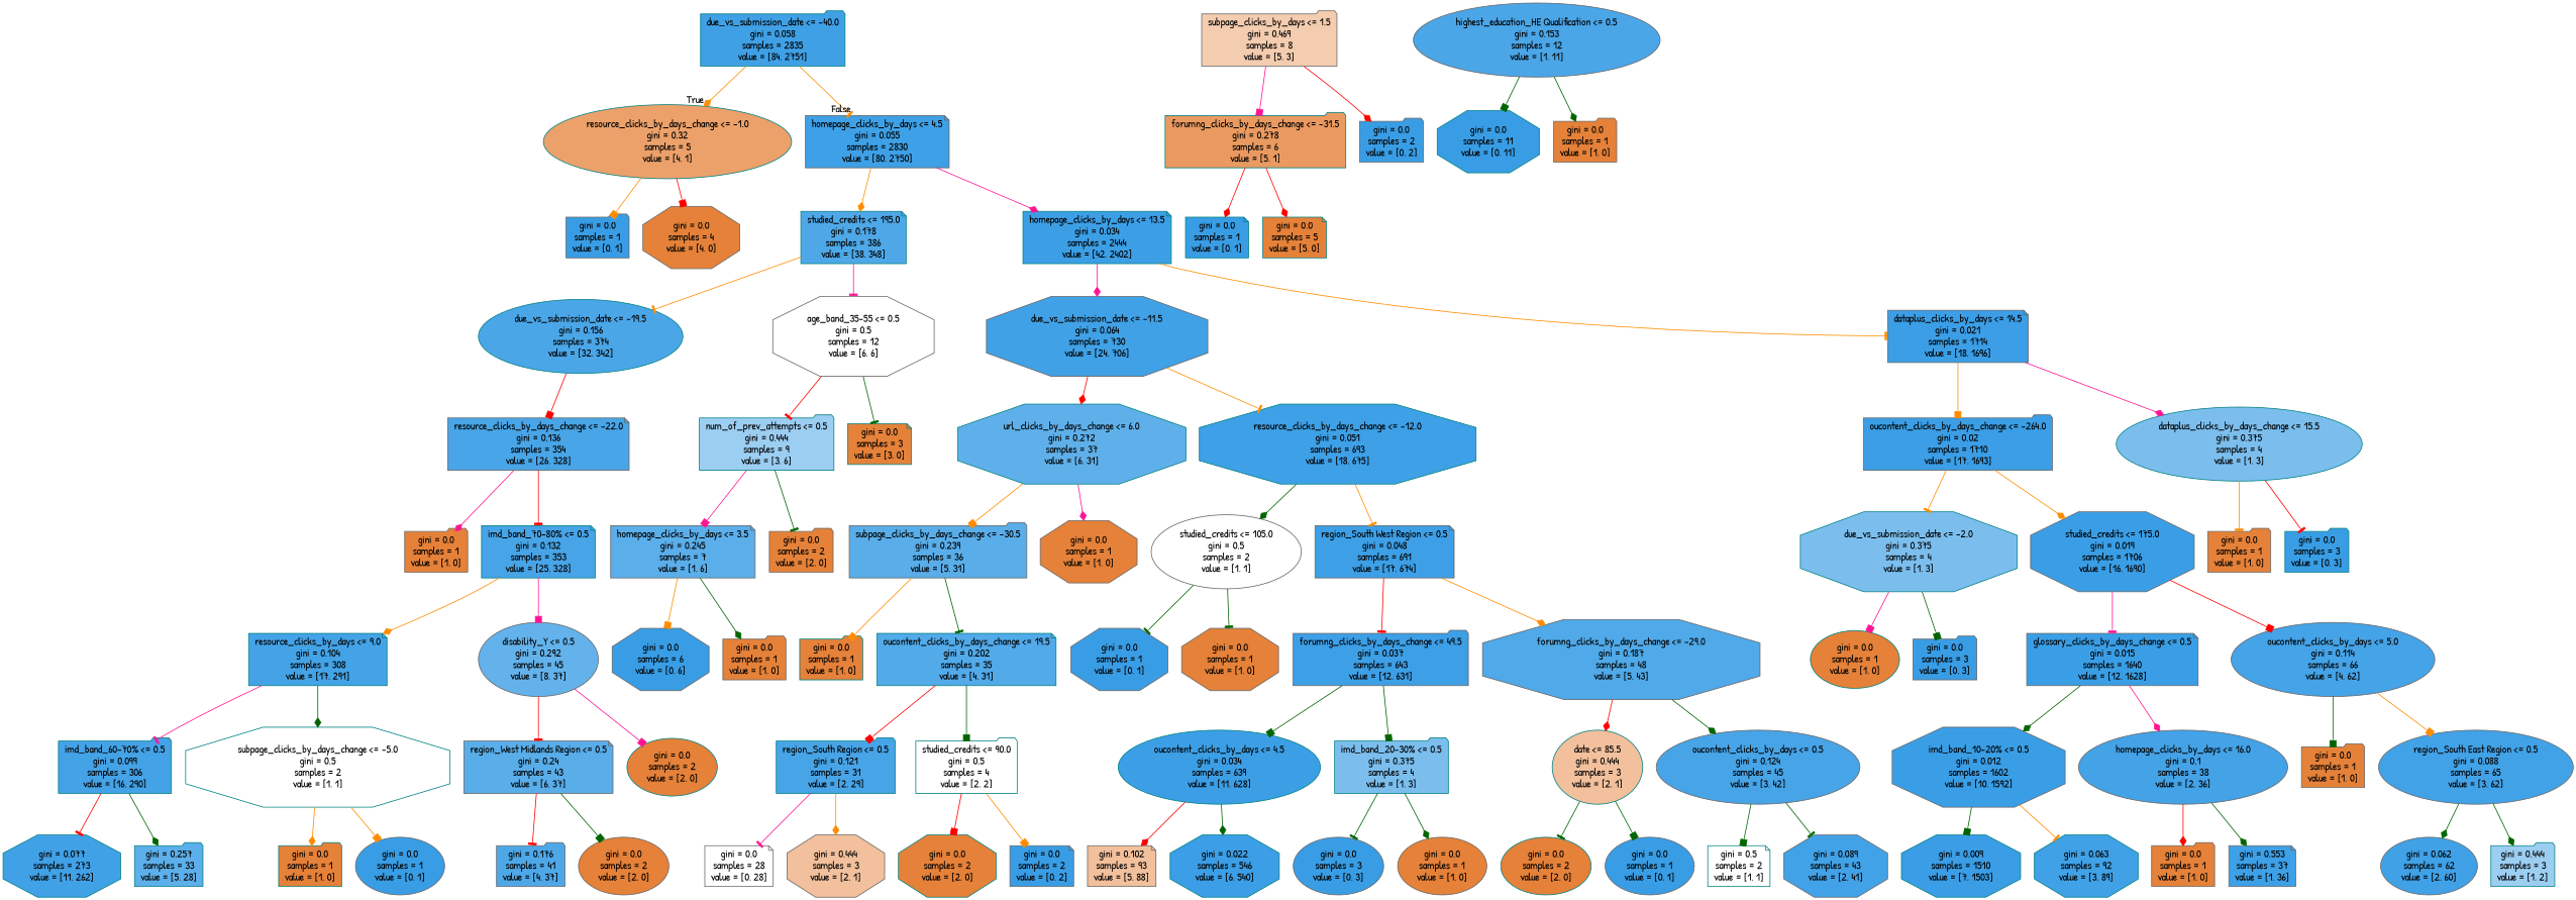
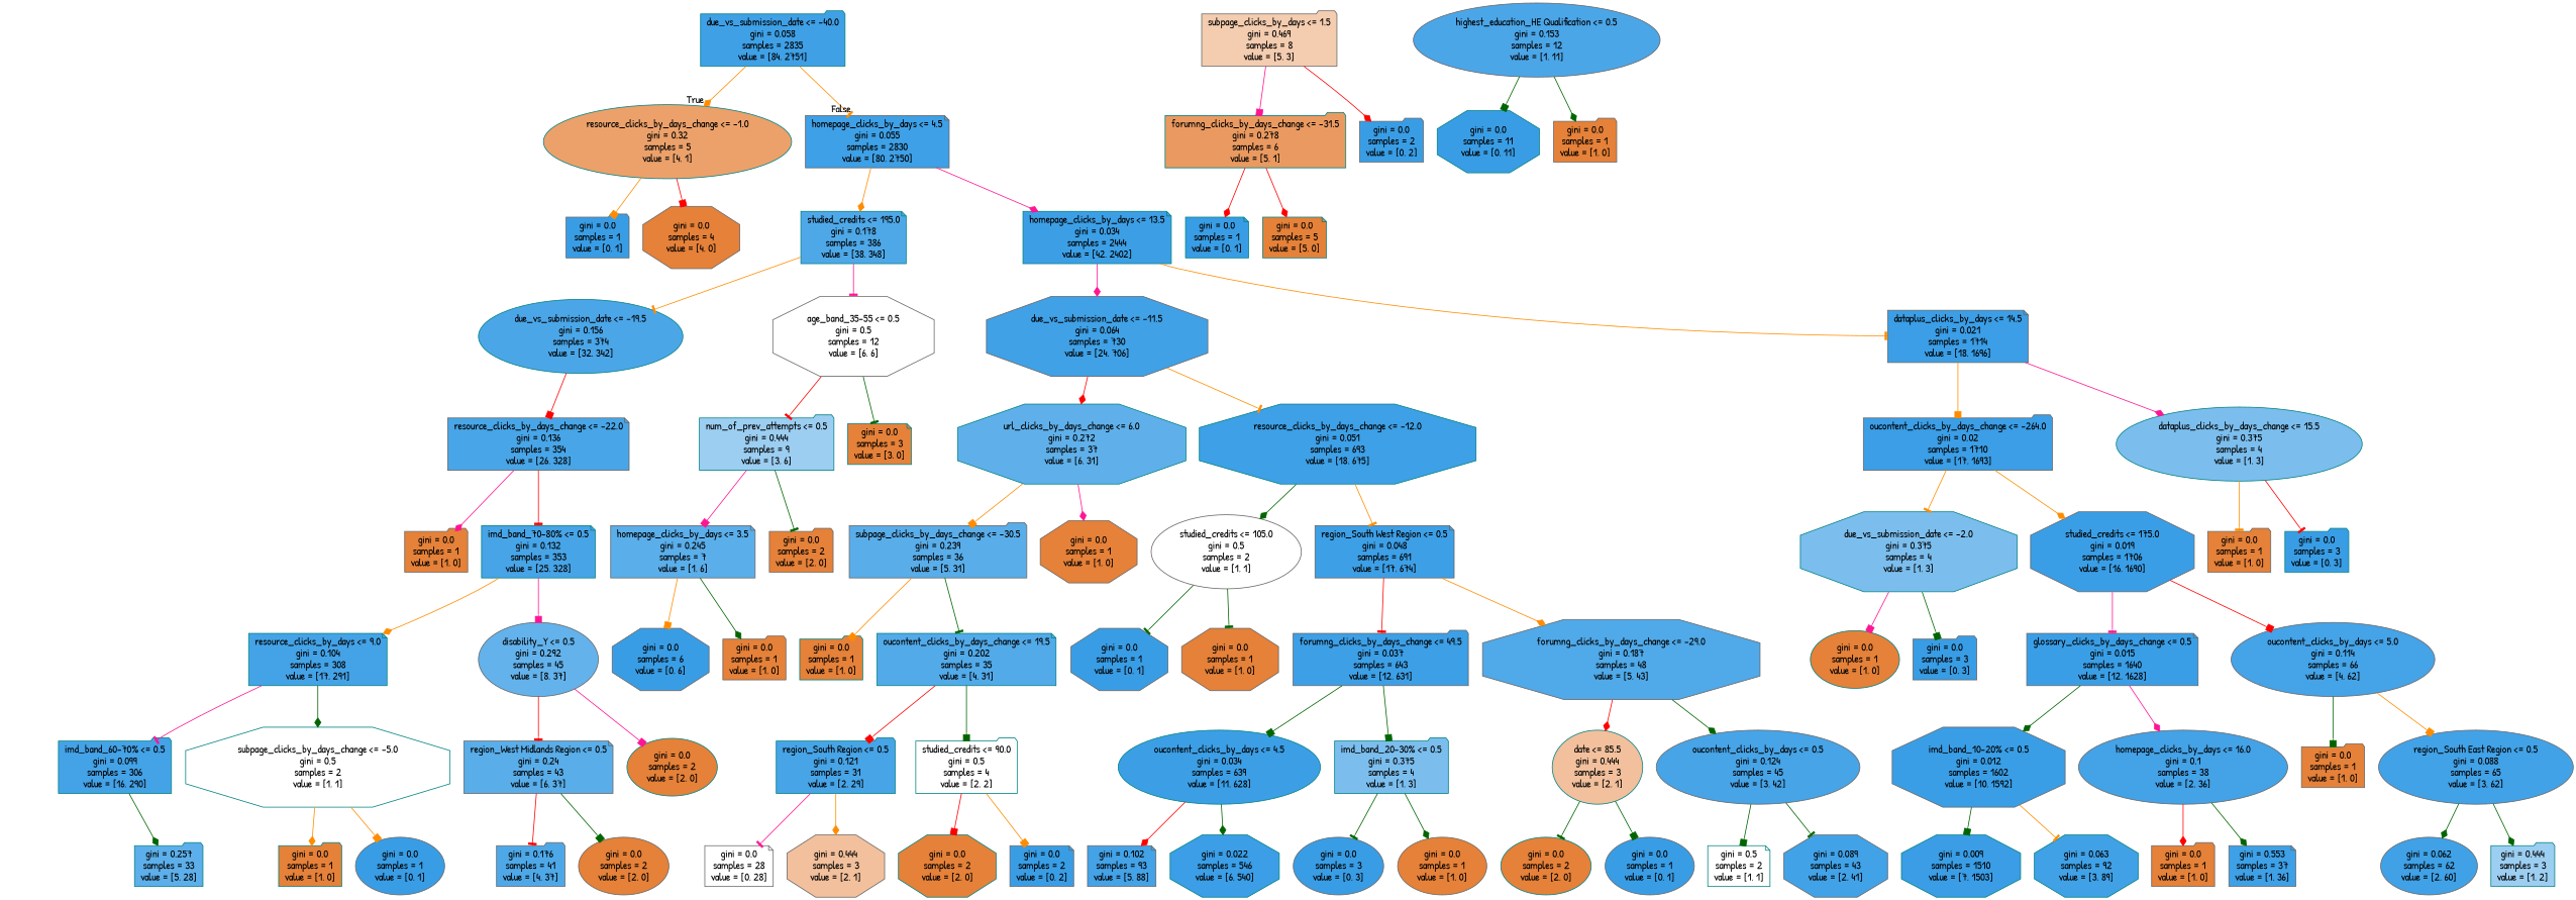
  digraph {
    fontname="Patrick Hand"
    node [color=gray40 fillcolor="#e58139ff" fontname="Patrick Hand" shape=folder style=filled]
    edge [arrowhead=diamond color=darkgreen fontname="Patrick Hand"]
    n1 [color=teal fillcolor="#399de5f7" label="due_vs_submission_date <= -40.0\ngini = 0.058\nsamples = 2835\nvalue = [84, 2751]"]
    n2 [color=teal fillcolor="#e58139bf" label="resource_clicks_by_days_change <= -1.0\ngini = 0.32\nsamples = 5\nvalue = [4, 1]" shape=ellipse]
    n3 [fillcolor="#399de5f8" label="homepage_clicks_by_days <= 4.5\ngini = 0.055\nsamples = 2830\nvalue = [80, 2750]" shape=note]
    n4 [fillcolor="#399de5ff" label="gini = 0.0\nsamples = 1\nvalue = [0, 1]"]
    n5 [label="gini = 0.0\nsamples = 4\nvalue = [4, 0]" shape=octagon]
    n6 [color=teal fillcolor="#399de5e3" label="studied_credits <= 195.0\ngini = 0.178\nsamples = 386\nvalue = [38, 348]" shape=note]
    n7 [color=teal fillcolor="#399de5fb" label="homepage_clicks_by_days <= 13.5\ngini = 0.034\nsamples = 2444\nvalue = [42, 2402]" shape=note]
    n8 [color=teal fillcolor="#399de5e7" label="due_vs_submission_date <= -19.5\ngini = 0.156\nsamples = 374\nvalue = [32, 342]" shape=ellipse]
    n9 [fillcolor="#e5813900" label="age_band_35-55 <= 0.5\ngini = 0.5\nsamples = 12\nvalue = [6, 6]" shape=octagon]
    n10 [fillcolor="#399de5f6" label="due_vs_submission_date <= -11.5\ngini = 0.064\nsamples = 730\nvalue = [24, 706]" shape=octagon]
    n11 [fillcolor="#399de5fc" label="dataplus_clicks_by_days <= 14.5\ngini = 0.021\nsamples = 1714\nvalue = [18, 1696]" shape=note]
    n12 [fillcolor="#399de5eb" label="resource_clicks_by_days_change <= -22.0\ngini = 0.136\nsamples = 354\nvalue = [26, 328]" shape=note]
    n13 [color=teal fillcolor="#399de57f" label="num_of_prev_attempts <= 0.5\ngini = 0.444\nsamples = 9\nvalue = [3, 6]"]
    n14 [color=teal label="gini = 0.0\nsamples = 3\nvalue = [3, 0]" shape=note]
    n15 [label="gini = 0.0\nsamples = 1\nvalue = [1, 0]"]
    n16 [color=teal fillcolor="#399de5ec" label="imd_band_70-80% <= 0.5\ngini = 0.132\nsamples = 353\nvalue = [25, 328]" shape=note]
    n17 [fillcolor="#e5813966" label="subpage_clicks_by_days <= 1.5\ngini = 0.469\nsamples = 8\nvalue = [5, 3]"]
    n18 [color=teal fillcolor="#e58139cc" label="forumng_clicks_by_days_change <= -31.5\ngini = 0.278\nsamples = 6\nvalue = [5, 1]"]
    n19 [fillcolor="#399de5ff" label="gini = 0.0\nsamples = 2\nvalue = [0, 2]"]
    n20 [fillcolor="#399de5e8" label="highest_education_HE Qualification <= 0.5\ngini = 0.153\nsamples = 12\nvalue = [1, 11]" shape=ellipse]
    n21 [color=teal fillcolor="#399de5ff" label="gini = 0.0\nsamples = 11\nvalue = [0, 11]" shape=octagon]
    n22 [label="gini = 0.0\nsamples = 1\nvalue = [1, 0]"]
    n23 [color=teal fillcolor="#399de5ff" label="gini = 0.0\nsamples = 1\nvalue = [0, 1]" shape=note]
    n24 [color=teal label="gini = 0.0\nsamples = 5\nvalue = [5, 0]" shape=note]
    n25 [color=teal fillcolor="#399de5f0" label="resource_clicks_by_days <= 9.0\ngini = 0.104\nsamples = 308\nvalue = [17, 291]" shape=note]
    n26 [fillcolor="#399de5c8" label="disability_Y <= 0.5\ngini = 0.292\nsamples = 45\nvalue = [8, 37]" shape=ellipse]
    n27 [color=teal fillcolor="#399de5f1" label="imd_band_60-70% <= 0.5\ngini = 0.099\nsamples = 306\nvalue = [16, 290]"]
    n28 [color=teal fillcolor="#e5813900" label="subpage_clicks_by_days_change <= -5.0\ngini = 0.5\nsamples = 2\nvalue = [1, 1]" shape=octagon]
    n29 [fillcolor="#399de5d6" label="region_West Midlands Region <= 0.5\ngini = 0.24\nsamples = 43\nvalue = [6, 37]" shape=note]
    n30 [color=teal label="gini = 0.0\nsamples = 2\nvalue = [2, 0]" shape=ellipse]
-   n31 [color=teal fillcolor="#399de5f4" label="gini = 0.077\nsamples = 273\nvalue = [11, 262]" shape=octagon]
    n32 [color=teal fillcolor="#399de5d1" label="gini = 0.257\nsamples = 33\nvalue = [5, 28]"]
    n33 [color=teal label="gini = 0.0\nsamples = 1\nvalue = [1, 0]"]
    n34 [fillcolor="#399de5ff" label="gini = 0.0\nsamples = 1\nvalue = [0, 1]" shape=ellipse]
    n35 [fillcolor="#399de5e3" label="gini = 0.176\nsamples = 41\nvalue = [4, 37]"]
    n36 [label="gini = 0.0\nsamples = 2\nvalue = [2, 0]" shape=ellipse]
    n37 [fillcolor="#399de5d4" label="homepage_clicks_by_days <= 3.5\ngini = 0.245\nsamples = 7\nvalue = [1, 6]" shape=note]
    n38 [label="gini = 0.0\nsamples = 2\nvalue = [2, 0]"]
    n39 [fillcolor="#399de5ff" label="gini = 0.0\nsamples = 6\nvalue = [0, 6]" shape=octagon]
    n40 [label="gini = 0.0\nsamples = 1\nvalue = [1, 0]"]
    n41 [color=teal fillcolor="#399de5ce" label="url_clicks_by_days_change <= 6.0\ngini = 0.272\nsamples = 37\nvalue = [6, 31]" shape=octagon]
    n42 [color=teal fillcolor="#399de5f8" label="resource_clicks_by_days_change <= -12.0\ngini = 0.051\nsamples = 693\nvalue = [18, 675]" shape=octagon]
    n43 [fillcolor="#399de5fc" label="oucontent_clicks_by_days_change <= -264.0\ngini = 0.02\nsamples = 1710\nvalue = [17, 1693]"]
    n44 [color=teal fillcolor="#399de5aa" label="dataplus_clicks_by_days_change <= 15.5\ngini = 0.375\nsamples = 4\nvalue = [1, 3]" shape=ellipse]
    n45 [fillcolor="#399de5d6" label="subpage_clicks_by_days_change <= -30.5\ngini = 0.239\nsamples = 36\nvalue = [5, 31]"]
    n46 [label="gini = 0.0\nsamples = 1\nvalue = [1, 0]" shape=octagon]
    n47 [fillcolor="#e5813900" label="studied_credits <= 105.0\ngini = 0.5\nsamples = 2\nvalue = [1, 1]" shape=ellipse]
    n48 [fillcolor="#399de5f9" label="region_South West Region <= 0.5\ngini = 0.048\nsamples = 691\nvalue = [17, 674]" shape=note]
    n49 [color=teal label="gini = 0.0\nsamples = 1\nvalue = [1, 0]"]
    n50 [color=teal fillcolor="#399de5de" label="oucontent_clicks_by_days_change <= 19.5\ngini = 0.202\nsamples = 35\nvalue = [4, 31]" shape=note]
    n51 [color=teal fillcolor="#399de5ed" label="region_South Region <= 0.5\ngini = 0.121\nsamples = 31\nvalue = [2, 29]"]
    n52 [color=teal fillcolor="#e5813900" label="studied_credits <= 90.0\ngini = 0.5\nsamples = 4\nvalue = [2, 2]"]
    n53 [fillcolor="#e5813900" label="gini = 0.0\nsamples = 28\nvalue = [0, 28]" shape=note]
    n54 [fillcolor="#e581397f" label="gini = 0.444\nsamples = 3\nvalue = [2, 1]" shape=octagon]
    n55 [color=teal label="gini = 0.0\nsamples = 2\nvalue = [2, 0]" shape=octagon]
    n56 [fillcolor="#399de5ff" label="gini = 0.0\nsamples = 2\nvalue = [0, 2]" shape=note]
    n57 [fillcolor="#399de5ff" label="gini = 0.0\nsamples = 1\nvalue = [0, 1]" shape=octagon]
    n58 [label="gini = 0.0\nsamples = 1\nvalue = [1, 0]" shape=octagon]
    n59 [fillcolor="#399de5fa" label="forumng_clicks_by_days_change <= 49.5\ngini = 0.037\nsamples = 643\nvalue = [12, 631]"]
    n60 [fillcolor="#399de5e1" label="forumng_clicks_by_days_change <= -29.0\ngini = 0.187\nsamples = 48\nvalue = [5, 43]" shape=octagon]
    n61 [color=teal fillcolor="#399de5fb" label="oucontent_clicks_by_days <= 4.5\ngini = 0.034\nsamples = 639\nvalue = [11, 628]" shape=ellipse]
    n62 [color=teal fillcolor="#399de5aa" label="imd_band_20-30% <= 0.5\ngini = 0.375\nsamples = 4\nvalue = [1, 3]"]
    n63 [color=teal fillcolor="#e581397f" label="date <= 85.5\ngini = 0.444\nsamples = 3\nvalue = [2, 1]" shape=ellipse]
    n64 [fillcolor="#399de5ed" label="oucontent_clicks_by_days <= 0.5\ngini = 0.124\nsamples = 45\nvalue = [3, 42]" shape=ellipse]
-   n65 [fillcolor="#e581397f" label="gini = 0.102\nsamples = 93\nvalue = [5, 88]" shape=note]
+   n65 [fillcolor="#399de5f1" label="gini = 0.102\nsamples = 93\nvalue = [5, 88]" shape=note]
    n66 [color=teal fillcolor="#399de5fc" label="gini = 0.022\nsamples = 546\nvalue = [6, 540]" shape=octagon]
    n67 [fillcolor="#399de5ff" label="gini = 0.0\nsamples = 3\nvalue = [0, 3]" shape=ellipse]
    n68 [label="gini = 0.0\nsamples = 1\nvalue = [1, 0]" shape=ellipse]
    n69 [color=teal label="gini = 0.0\nsamples = 2\nvalue = [2, 0]" shape=ellipse]
    n70 [fillcolor="#399de5ff" label="gini = 0.0\nsamples = 1\nvalue = [0, 1]" shape=ellipse]
    n71 [color=teal fillcolor="#e5813900" label="gini = 0.5\nsamples = 2\nvalue = [1, 1]" shape=note]
    n72 [fillcolor="#399de5f3" label="gini = 0.089\nsamples = 43\nvalue = [2, 41]" shape=octagon]
    n73 [color=teal fillcolor="#399de5aa" label="due_vs_submission_date <= -2.0\ngini = 0.375\nsamples = 4\nvalue = [1, 3]" shape=octagon]
    n74 [fillcolor="#399de5fd" label="studied_credits <= 175.0\ngini = 0.019\nsamples = 1706\nvalue = [16, 1690]" shape=octagon]
    n75 [label="gini = 0.0\nsamples = 1\nvalue = [1, 0]"]
    n76 [color=teal fillcolor="#399de5ff" label="gini = 0.0\nsamples = 3\nvalue = [0, 3]"]
    n77 [color=teal label="gini = 0.0\nsamples = 1\nvalue = [1, 0]" shape=ellipse]
    n78 [fillcolor="#399de5ff" label="gini = 0.0\nsamples = 3\nvalue = [0, 3]"]
    n79 [fillcolor="#399de5fd" label="glossary_clicks_by_days_change <= 0.5\ngini = 0.015\nsamples = 1640\nvalue = [12, 1628]" shape=note]
    n80 [fillcolor="#399de5ef" label="oucontent_clicks_by_days <= 5.0\ngini = 0.114\nsamples = 66\nvalue = [4, 62]" shape=ellipse]
    n81 [fillcolor="#399de5fd" label="imd_band_10-20% <= 0.5\ngini = 0.012\nsamples = 1602\nvalue = [10, 1592]" shape=octagon]
    n82 [fillcolor="#399de5f1" label="homepage_clicks_by_days <= 16.0\ngini = 0.1\nsamples = 38\nvalue = [2, 36]" shape=ellipse]
    n83 [label="gini = 0.0\nsamples = 1\nvalue = [1, 0]"]
    n84 [fillcolor="#399de5f3" label="region_South East Region <= 0.5\ngini = 0.088\nsamples = 65\nvalue = [3, 62]" shape=ellipse]
    n85 [color=teal fillcolor="#399de5fe" label="gini = 0.009\nsamples = 1510\nvalue = [7, 1503]" shape=octagon]
    n86 [color=teal fillcolor="#399de5f6" label="gini = 0.063\nsamples = 92\nvalue = [3, 89]" shape=octagon]
    n87 [label="gini = 0.0\nsamples = 1\nvalue = [1, 0]"]
    n88 [fillcolor="#399de5f8" label="gini = 0.553\nsamples = 37\nvalue = [1, 36]" shape=note]
    n89 [fillcolor="#399de5f6" label="gini = 0.062\nsamples = 62\nvalue = [2, 60]" shape=ellipse]
    n90 [color=teal fillcolor="#399de57f" label="gini = 0.444\nsamples = 3\nvalue = [1, 2]"]
    n1 -> n2 [color=darkorange headlabel=True labelangle=45 labeldistance=2.5]
    n1 -> n3 [arrowhead=tee color=darkorange headlabel=False labelangle=-45 labeldistance=2.5]
    n2 -> n4 [arrowhead=box color=darkorange]
    n2 -> n5 [arrowhead=box color=red]
    n3 -> n6 [color=darkorange]
    n3 -> n7 [color=deeppink]
    n6 -> n8 [arrowhead=tee color=darkorange]
    n6 -> n9 [arrowhead=tee color=deeppink]
    n7 -> n10 [color=deeppink]
    n7 -> n11 [arrowhead=tee color=darkorange]
    n8 -> n12 [arrowhead=box color=red]
    n9 -> n13 [arrowhead=tee color=red]
    n9 -> n14 [arrowhead=tee]
    n10 -> n41 [color=red]
    n10 -> n42 [arrowhead=tee color=darkorange]
    n11 -> n43 [arrowhead=box color=darkorange]
    n11 -> n44 [color=deeppink]
    n12 -> n15 [color=deeppink]
    n12 -> n16 [arrowhead=tee color=red]
    n13 -> n37 [arrowhead=box color=deeppink]
    n13 -> n38 [arrowhead=tee]
    n16 -> n25 [color=darkorange]
    n16 -> n26 [arrowhead=box color=deeppink]
    n17 -> n18 [arrowhead=box color=deeppink]
    n17 -> n19 [color=red]
    n18 -> n23 [color=red]
    n18 -> n24 [color=red]
    n20 -> n21 [arrowhead=box]
    n20 -> n22
    n25 -> n27 [arrowhead=tee color=deeppink]
    n25 -> n28
    n26 -> n29 [arrowhead=tee color=red]
    n26 -> n30 [arrowhead=box color=deeppink]
-   n27 -> n31 [arrowhead=tee color=red]
    n27 -> n32
    n28 -> n33 [color=darkorange]
    n28 -> n34 [arrowhead=box color=darkorange]
    n29 -> n35 [arrowhead=tee color=red]
    n29 -> n36 [arrowhead=box]
    n37 -> n39 [arrowhead=box color=darkorange]
    n37 -> n40
    n41 -> n45 [arrowhead=box color=darkorange]
    n41 -> n46 [color=deeppink]
    n42 -> n47
    n42 -> n48 [arrowhead=tee color=darkorange]
    n43 -> n73 [arrowhead=tee color=darkorange]
    n43 -> n74 [color=darkorange]
    n44 -> n75 [arrowhead=tee color=darkorange]
    n44 -> n76 [arrowhead=tee color=red]
    n45 -> n49 [arrowhead=box color=darkorange]
    n45 -> n50 [arrowhead=tee]
    n47 -> n57 [arrowhead=tee]
    n47 -> n58 [arrowhead=tee]
    n48 -> n59 [arrowhead=tee color=red]
    n48 -> n60 [color=darkorange]
    n50 -> n51 [arrowhead=box color=red]
    n50 -> n52 [arrowhead=box]
    n51 -> n53 [arrowhead=tee color=deeppink]
    n51 -> n54 [color=darkorange]
    n52 -> n55 [arrowhead=box color=red]
    n52 -> n56 [arrowhead=box color=darkorange]
    n59 -> n61 [arrowhead=box]
    n59 -> n62 [arrowhead=box]
    n60 -> n63 [color=red]
    n60 -> n64
    n61 -> n65 [color=red]
    n61 -> n66
    n62 -> n67 [arrowhead=tee]
    n62 -> n68
    n63 -> n69 [arrowhead=tee]
    n63 -> n70 [arrowhead=box]
    n64 -> n71 [arrowhead=box]
    n64 -> n72 [arrowhead=tee]
    n73 -> n77 [arrowhead=box color=deeppink]
    n73 -> n78 [arrowhead=box]
    n74 -> n79 [arrowhead=tee color=deeppink]
    n74 -> n80 [arrowhead=box color=red]
    n79 -> n81
    n79 -> n82 [color=deeppink]
    n80 -> n83 [arrowhead=box]
    n80 -> n84 [arrowhead=box color=darkorange]
    n81 -> n85 [arrowhead=box]
    n81 -> n86 [arrowhead=tee color=darkorange]
    n82 -> n87 [color=red]
    n82 -> n88
    n84 -> n89
    n84 -> n90
  }
